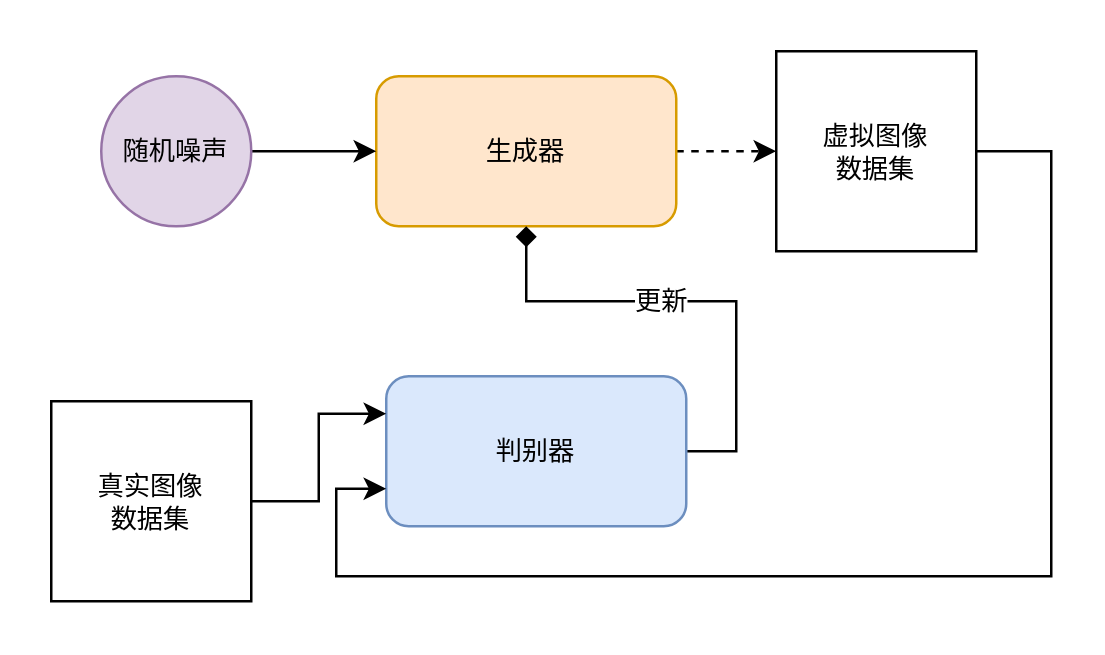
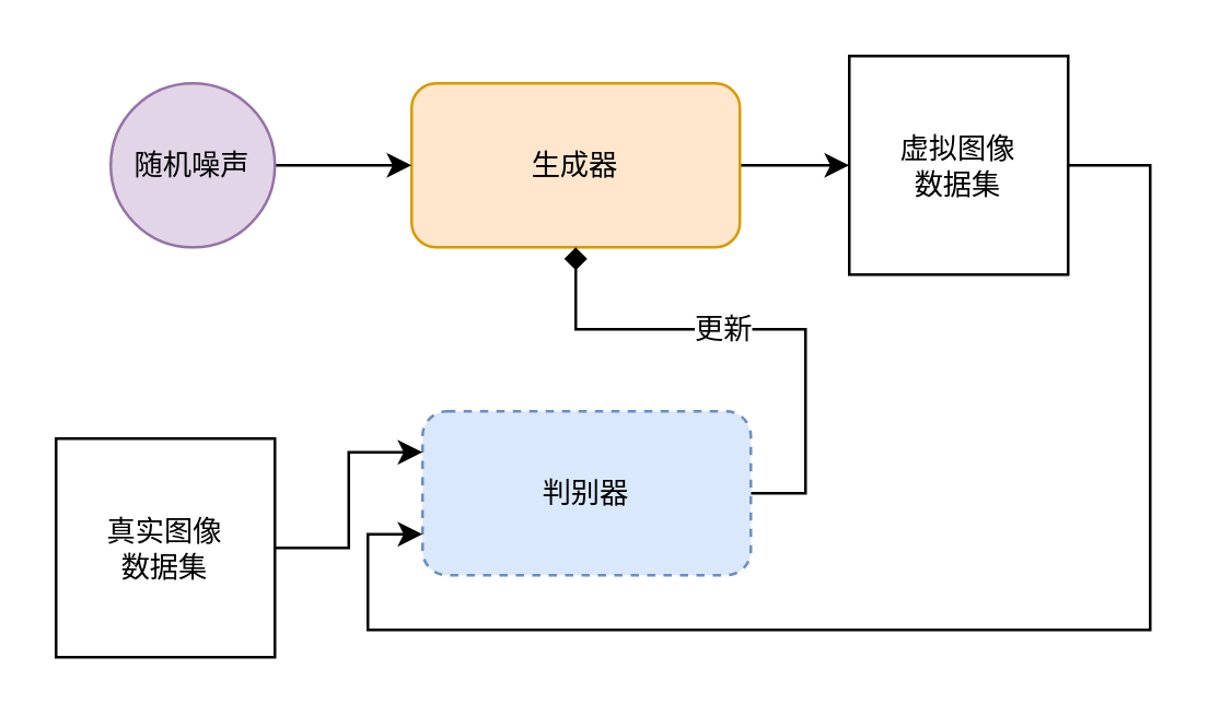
  <mxCell id="0" />
  <mxCell id="1" parent="0" />
- <mxCell id="2" value="" style="edgeStyle=orthogonalEdgeStyle;rounded=0;orthogonalLoop=1;jettySize=auto;html=1;fontSize=10.5;dashed=1;" edge="1" parent="1" source="3" target="12"><mxGeometry relative="1" as="geometry" /></mxCell>
+ <mxCell id="2" value="" style="edgeStyle=orthogonalEdgeStyle;rounded=0;orthogonalLoop=1;jettySize=auto;html=1;fontSize=10.5;" edge="1" parent="1" source="3" target="12"><mxGeometry relative="1" as="geometry" /></mxCell>
  <mxCell id="3" value="生成器" style="rounded=1;whiteSpace=wrap;html=1;fillColor=#ffe6cc;strokeColor=#d79b00;fontSize=10.5;" vertex="1" parent="1"><mxGeometry x="150" y="30" width="120" height="60" as="geometry" /></mxCell>
  <mxCell id="4" style="edgeStyle=orthogonalEdgeStyle;rounded=0;orthogonalLoop=1;jettySize=auto;html=1;exitX=1;exitY=0.5;exitDx=0;exitDy=0;entryX=0.5;entryY=1;entryDx=0;entryDy=0;fontSize=10.5;endArrow=diamond;" edge="1" parent="1" source="6" target="3"><mxGeometry relative="1" as="geometry" /></mxCell>
  <mxCell id="5" value="更新" style="edgeLabel;html=1;align=center;verticalAlign=middle;resizable=0;points=[];fontSize=10.5;" vertex="1" connectable="0" parent="4"><mxGeometry x="0.144" y="-1" relative="1" as="geometry"><mxPoint as="offset" /></mxGeometry></mxCell>
- <mxCell id="6" value="判别器" style="rounded=1;whiteSpace=wrap;html=1;fillColor=#dae8fc;strokeColor=#6c8ebf;fontSize=10.5;" vertex="1" parent="1"><mxGeometry x="154" y="150" width="120" height="60" as="geometry" /></mxCell>
+ <mxCell id="6" value="判别器" style="rounded=1;whiteSpace=wrap;html=1;fillColor=#dae8fc;strokeColor=#6c8ebf;fontSize=10.5;dashed=1;" vertex="1" parent="1"><mxGeometry x="154" y="150" width="120" height="60" as="geometry" /></mxCell>
  <mxCell id="7" style="edgeStyle=orthogonalEdgeStyle;rounded=0;orthogonalLoop=1;jettySize=auto;html=1;exitX=1;exitY=0.5;exitDx=0;exitDy=0;entryX=0;entryY=0.25;entryDx=0;entryDy=0;fontSize=10.5;" edge="1" parent="1" source="8" target="6"><mxGeometry relative="1" as="geometry" /></mxCell>
  <mxCell id="8" value="真实图像&lt;br&gt;数据集" style="whiteSpace=wrap;html=1;aspect=fixed;fontSize=10.5;" vertex="1" parent="1"><mxGeometry x="20" y="160" width="80" height="80" as="geometry" /></mxCell>
  <mxCell id="9" value="" style="edgeStyle=orthogonalEdgeStyle;rounded=0;orthogonalLoop=1;jettySize=auto;html=1;fontSize=10.5;" edge="1" parent="1" source="10" target="3"><mxGeometry relative="1" as="geometry" /></mxCell>
  <mxCell id="10" value="随机噪声" style="ellipse;whiteSpace=wrap;html=1;aspect=fixed;fontSize=10.5;fillColor=#e1d5e7;strokeColor=#9673a6;" vertex="1" parent="1"><mxGeometry x="40" y="30" width="60" height="60" as="geometry" /></mxCell>
  <mxCell id="11" style="edgeStyle=orthogonalEdgeStyle;rounded=0;orthogonalLoop=1;jettySize=auto;html=1;exitX=1;exitY=0.5;exitDx=0;exitDy=0;entryX=0;entryY=0.75;entryDx=0;entryDy=0;fontSize=10.5;" edge="1" parent="1" source="12" target="6"><mxGeometry relative="1" as="geometry"><Array as="points"><mxPoint x="420" y="60" /><mxPoint x="420" y="230" /><mxPoint x="134" y="230" /><mxPoint x="134" y="195" /></Array></mxGeometry></mxCell>
  <mxCell id="12" value="虚拟图像&lt;br&gt;数据集" style="whiteSpace=wrap;html=1;aspect=fixed;fontSize=10.5;" vertex="1" parent="1"><mxGeometry x="310" y="20" width="80" height="80" as="geometry" /></mxCell>
